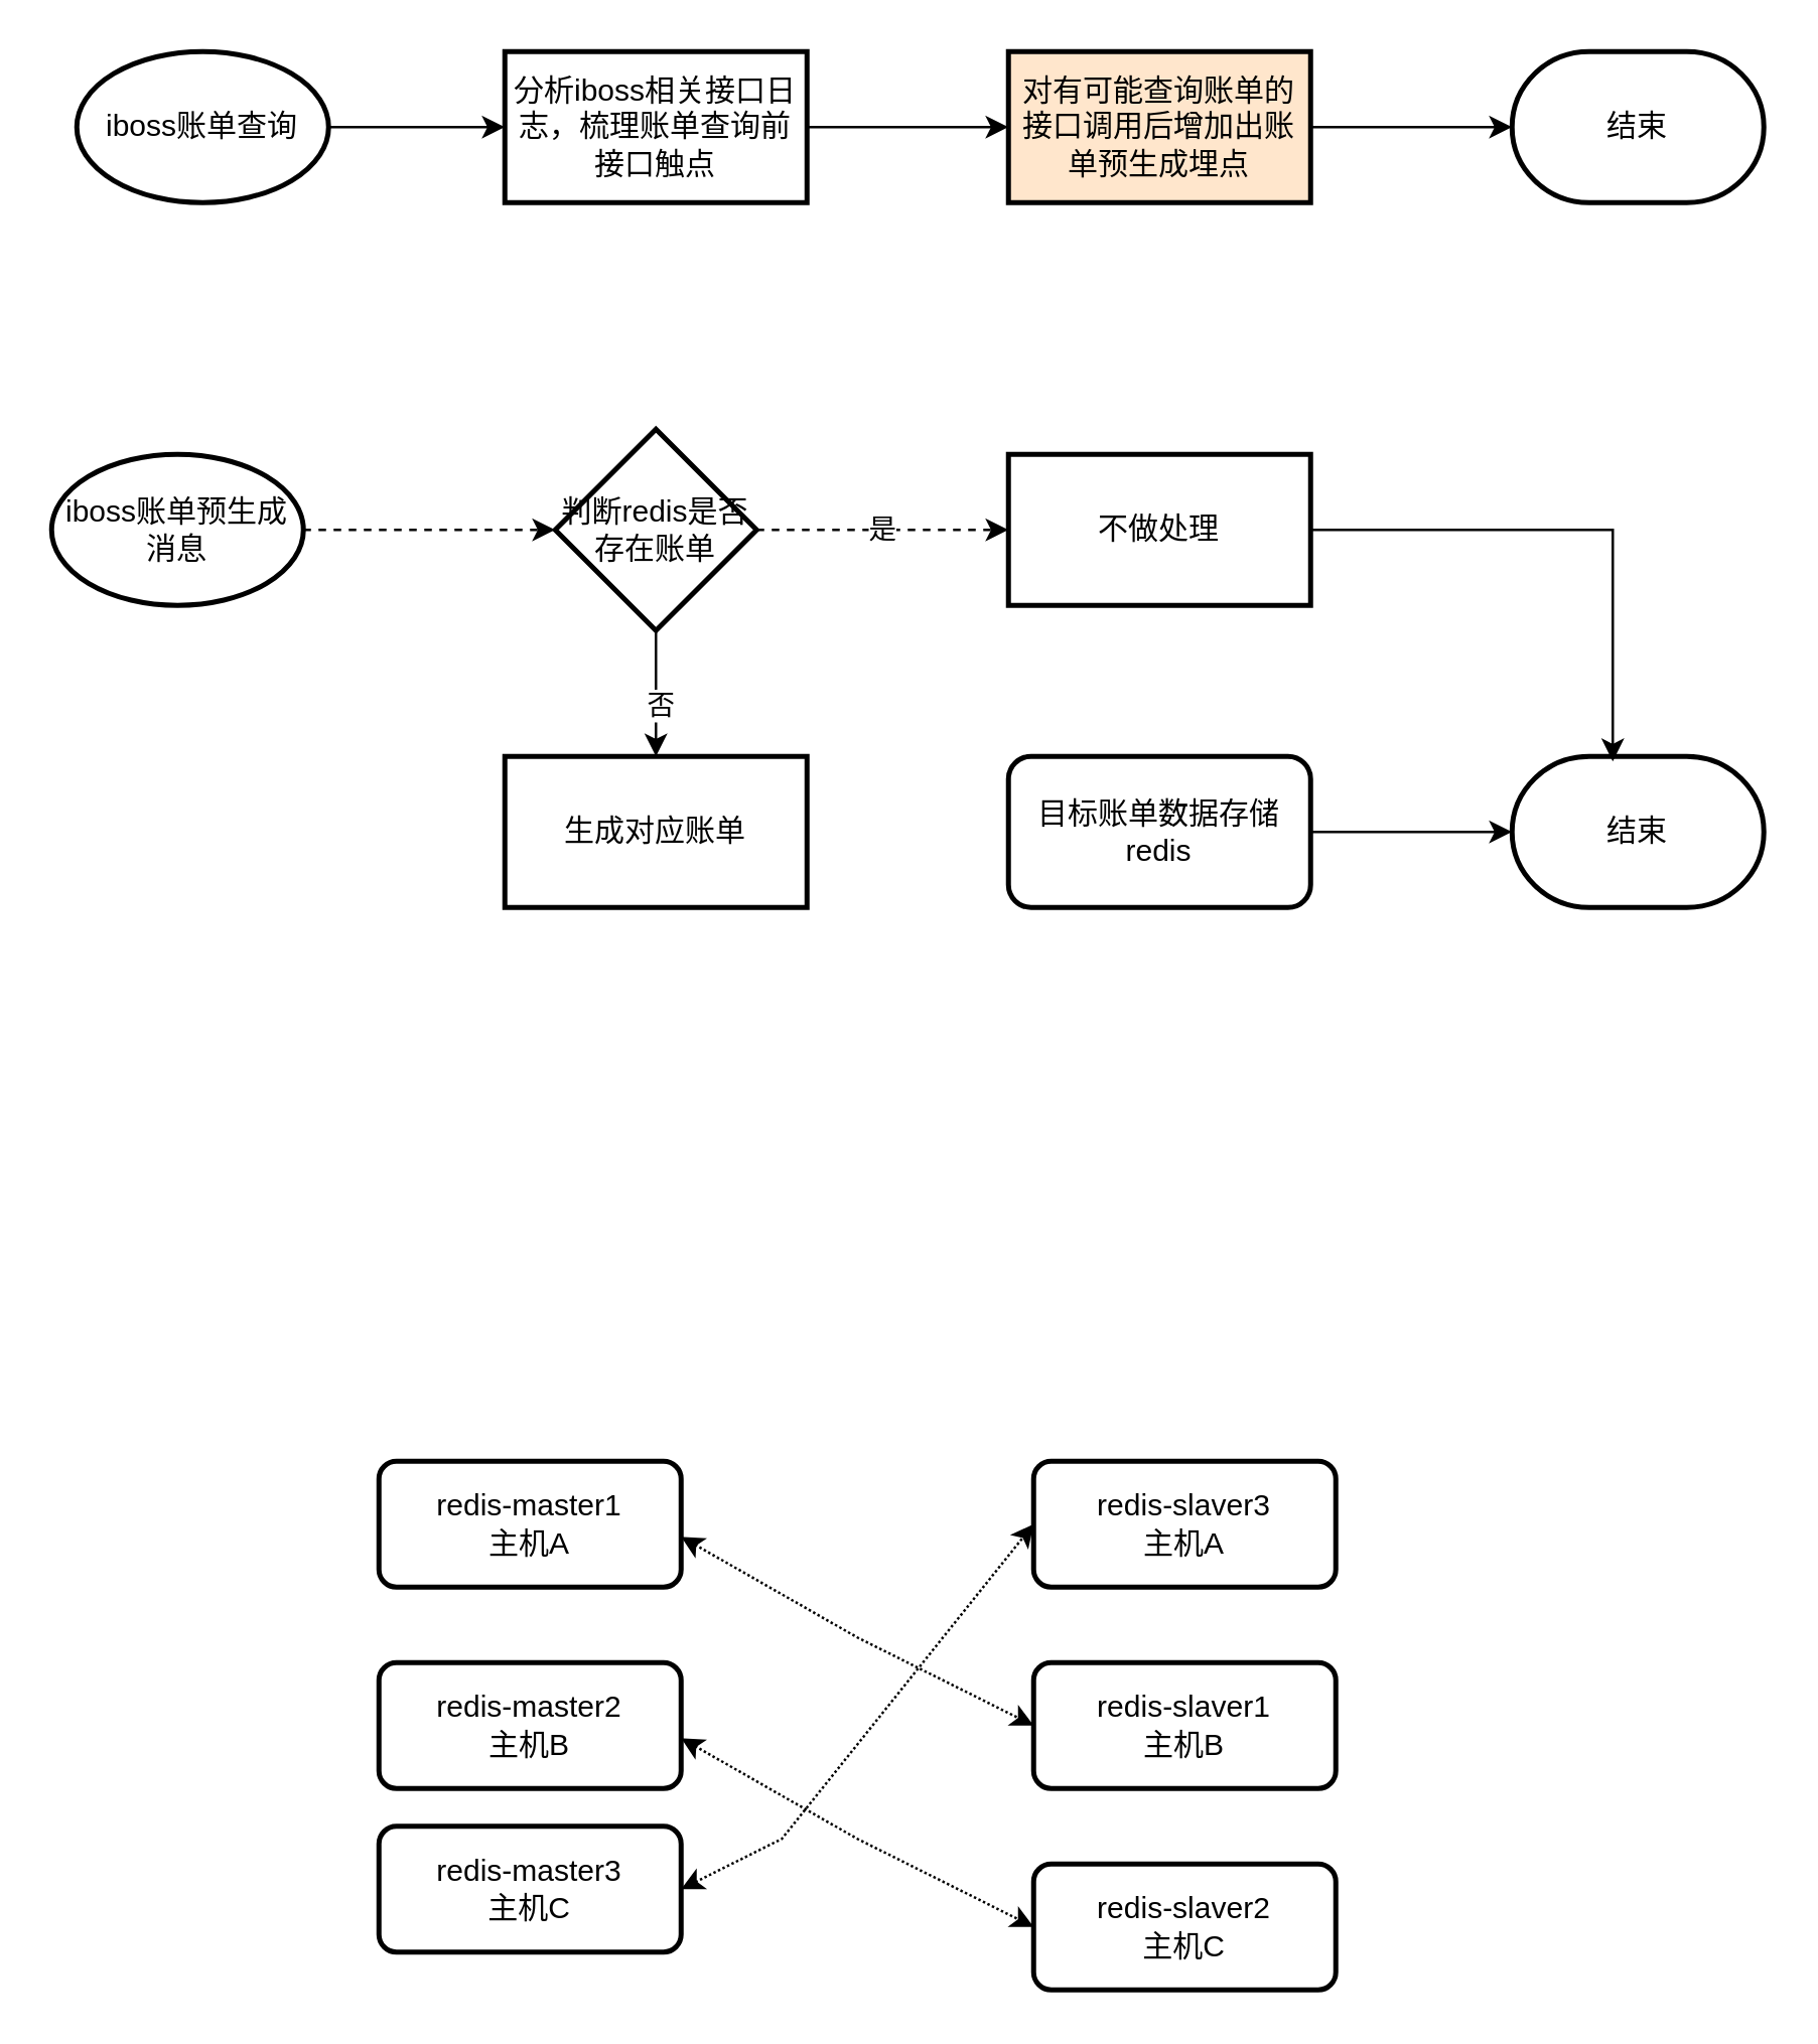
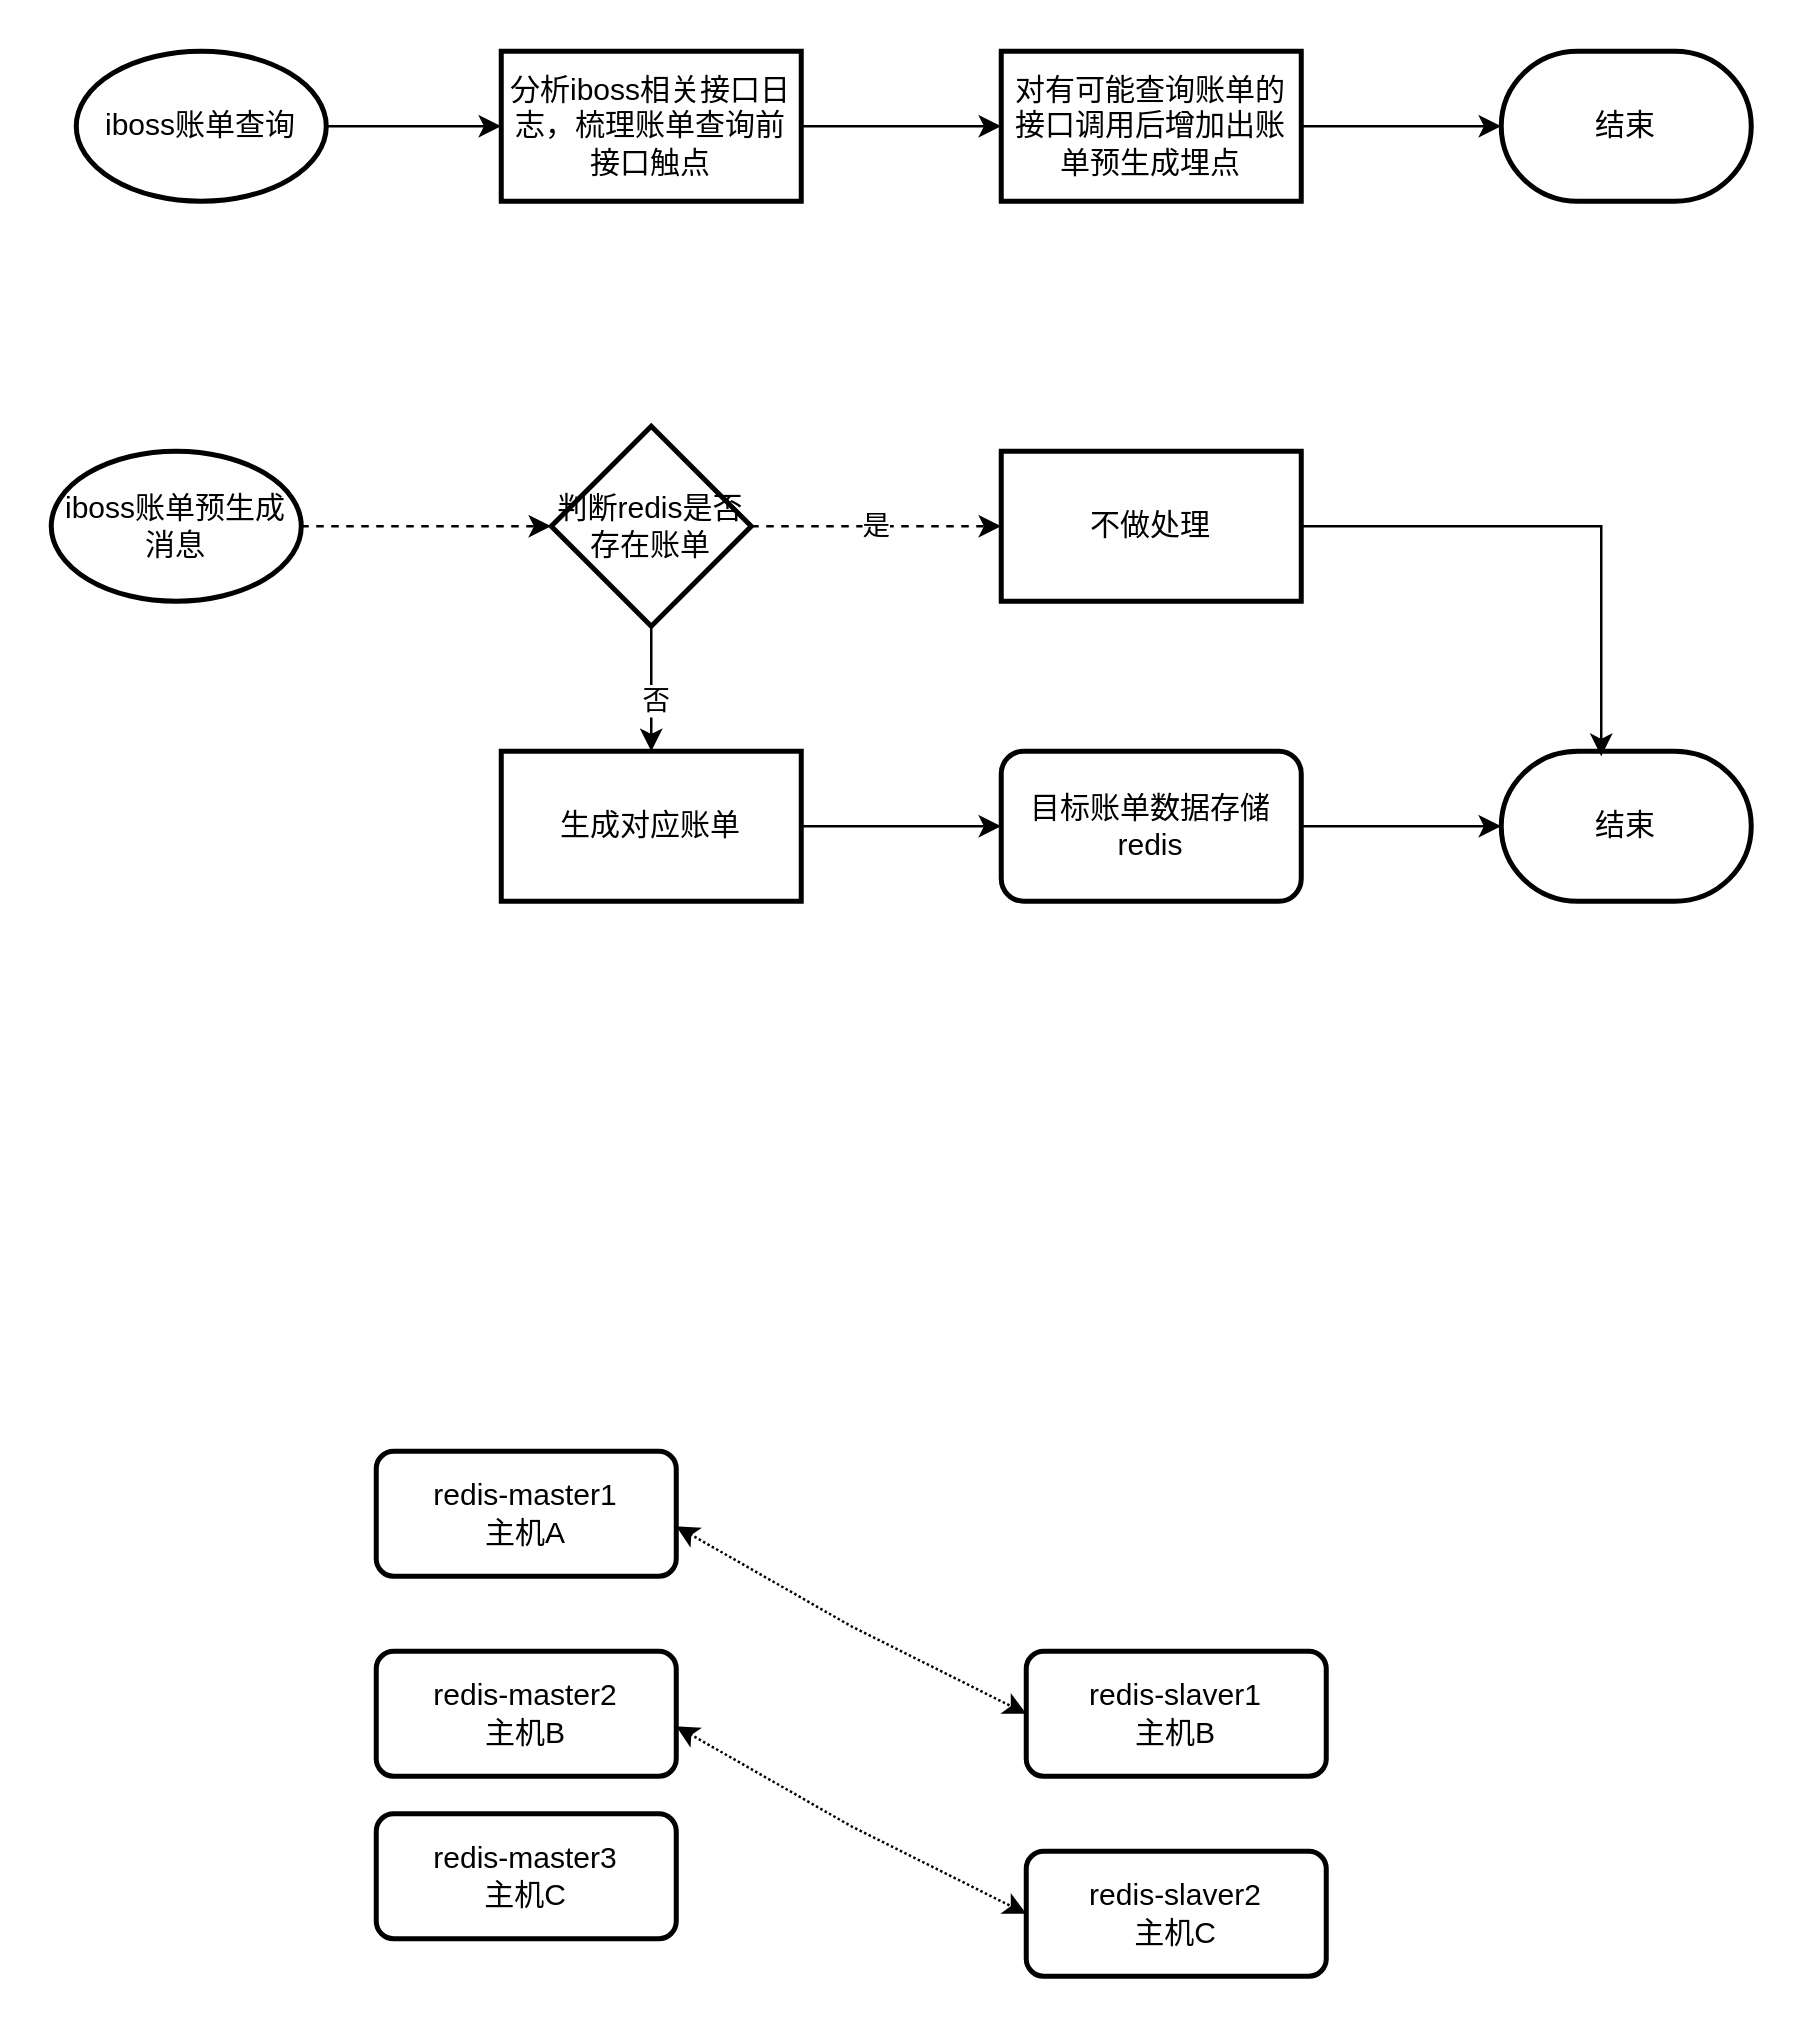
  <mxCell id="0" />
  <mxCell id="1" parent="0" />
  <mxCell id="2" value="" style="edgeStyle=orthogonalEdgeStyle;rounded=0;orthogonalLoop=1;jettySize=auto;html=1;" edge="1" parent="1" source="3" target="5"><mxGeometry relative="1" as="geometry" /></mxCell>
  <mxCell id="3" value="iboss账单查询" style="strokeWidth=2;html=1;shape=mxgraph.flowchart.start_1;whiteSpace=wrap;" vertex="1" parent="1"><mxGeometry x="30" y="20" width="100" height="60" as="geometry" /></mxCell>
  <mxCell id="4" value="" style="edgeStyle=orthogonalEdgeStyle;rounded=0;orthogonalLoop=1;jettySize=auto;html=1;" edge="1" parent="1" source="5" target="7"><mxGeometry relative="1" as="geometry" /></mxCell>
  <mxCell id="5" value="分析iboss相关接口日志，梳理账单查询前接口触点" style="whiteSpace=wrap;html=1;strokeWidth=2;" vertex="1" parent="1"><mxGeometry x="200" y="20" width="120" height="60" as="geometry" /></mxCell>
  <mxCell id="6" value="" style="edgeStyle=orthogonalEdgeStyle;rounded=0;orthogonalLoop=1;jettySize=auto;html=1;" edge="1" parent="1" source="7" target="8"><mxGeometry relative="1" as="geometry" /></mxCell>
- <mxCell id="7" value="对有可能查询账单的接口调用后增加出账单预生成埋点" style="whiteSpace=wrap;html=1;strokeWidth=2;fillColor=#ffe6cc;" vertex="1" parent="1"><mxGeometry x="400" y="20" width="120" height="60" as="geometry" /></mxCell>
+ <mxCell id="7" value="对有可能查询账单的接口调用后增加出账单预生成埋点" style="whiteSpace=wrap;html=1;strokeWidth=2;" vertex="1" parent="1"><mxGeometry x="400" y="20" width="120" height="60" as="geometry" /></mxCell>
  <mxCell id="8" value="结束" style="strokeWidth=2;html=1;shape=mxgraph.flowchart.terminator;whiteSpace=wrap;" vertex="1" parent="1"><mxGeometry x="600" y="20" width="100" height="60" as="geometry" /></mxCell>
  <mxCell id="9" value="" style="edgeStyle=orthogonalEdgeStyle;rounded=0;orthogonalLoop=1;jettySize=auto;html=1;dashed=1;" edge="1" parent="1" source="10" target="14"><mxGeometry relative="1" as="geometry" /></mxCell>
  <mxCell id="10" value="iboss账单预生成消息" style="strokeWidth=2;html=1;shape=mxgraph.flowchart.start_1;whiteSpace=wrap;" vertex="1" parent="1"><mxGeometry x="20" y="180" width="100" height="60" as="geometry" /></mxCell>
  <mxCell id="11" value="是" style="edgeStyle=orthogonalEdgeStyle;rounded=0;orthogonalLoop=1;jettySize=auto;html=1;dashed=1;" edge="1" parent="1" source="14" target="15"><mxGeometry relative="1" as="geometry"><Array as="points"><mxPoint x="310" y="210" /><mxPoint x="310" y="210" /></Array></mxGeometry></mxCell>
  <mxCell id="12" value="" style="edgeStyle=orthogonalEdgeStyle;rounded=0;orthogonalLoop=1;jettySize=auto;html=1;" edge="1" parent="1" source="14" target="17"><mxGeometry relative="1" as="geometry" /></mxCell>
  <mxCell id="13" value="否" style="edgeLabel;html=1;align=center;verticalAlign=middle;resizable=0;points=[];" vertex="1" connectable="0" parent="12"><mxGeometry x="0.156" y="1" relative="1" as="geometry"><mxPoint as="offset" /></mxGeometry></mxCell>
  <mxCell id="14" value="判断redis是否存在账单" style="rhombus;whiteSpace=wrap;html=1;strokeWidth=2;" vertex="1" parent="1"><mxGeometry x="220" y="170" width="80" height="80" as="geometry" /></mxCell>
  <mxCell id="15" value="不做处理" style="whiteSpace=wrap;html=1;strokeWidth=2;" vertex="1" parent="1"><mxGeometry x="400" y="180" width="120" height="60" as="geometry" /></mxCell>
+ <mxCell id="16" value="" style="edgeStyle=orthogonalEdgeStyle;rounded=0;orthogonalLoop=1;jettySize=auto;html=1;" edge="1" parent="1" source="17" target="18"><mxGeometry relative="1" as="geometry" /></mxCell>
  <mxCell id="17" value="生成对应账单" style="whiteSpace=wrap;html=1;strokeWidth=2;" vertex="1" parent="1"><mxGeometry x="200" y="300" width="120" height="60" as="geometry" /></mxCell>
  <mxCell id="18" value="目标账单数据存储redis" style="whiteSpace=wrap;html=1;strokeWidth=2;rounded=1;" vertex="1" parent="1"><mxGeometry x="400" y="300" width="120" height="60" as="geometry" /></mxCell>
  <mxCell id="19" value="结束" style="strokeWidth=2;html=1;shape=mxgraph.flowchart.terminator;whiteSpace=wrap;" vertex="1" parent="1"><mxGeometry x="600" y="300" width="100" height="60" as="geometry" /></mxCell>
  <mxCell id="20" style="edgeStyle=orthogonalEdgeStyle;rounded=0;orthogonalLoop=1;jettySize=auto;html=1;entryX=0;entryY=0.5;entryDx=0;entryDy=0;entryPerimeter=0;" edge="1" parent="1" source="18" target="19"><mxGeometry relative="1" as="geometry" /></mxCell>
  <mxCell id="21" style="edgeStyle=orthogonalEdgeStyle;rounded=0;orthogonalLoop=1;jettySize=auto;html=1;entryX=0.4;entryY=0.033;entryDx=0;entryDy=0;entryPerimeter=0;" edge="1" parent="1" source="15" target="19"><mxGeometry relative="1" as="geometry" /></mxCell>
  <mxCell id="22" value="redis-master1&lt;br&gt;主机A" style="rounded=1;whiteSpace=wrap;html=1;absoluteArcSize=1;arcSize=14;strokeWidth=2;" vertex="1" parent="1"><mxGeometry x="150" y="580" width="120" height="50" as="geometry" /></mxCell>
  <mxCell id="23" value="redis-master2&lt;br&gt;主机B" style="rounded=1;whiteSpace=wrap;html=1;absoluteArcSize=1;arcSize=14;strokeWidth=2;" vertex="1" parent="1"><mxGeometry x="150" y="660" width="120" height="50" as="geometry" /></mxCell>
  <mxCell id="24" value="redis-master3&lt;br&gt;主机C" style="rounded=1;whiteSpace=wrap;html=1;absoluteArcSize=1;arcSize=14;strokeWidth=2;" vertex="1" parent="1"><mxGeometry x="150" y="725" width="120" height="50" as="geometry" /></mxCell>
  <mxCell id="25" value="redis-slaver1&lt;br&gt;主机B" style="rounded=1;whiteSpace=wrap;html=1;absoluteArcSize=1;arcSize=14;strokeWidth=2;" vertex="1" parent="1"><mxGeometry x="410" y="660" width="120" height="50" as="geometry" /></mxCell>
  <mxCell id="26" value="redis-slaver2&lt;br&gt;主机C" style="rounded=1;whiteSpace=wrap;html=1;absoluteArcSize=1;arcSize=14;strokeWidth=2;" vertex="1" parent="1"><mxGeometry x="410" y="740" width="120" height="50" as="geometry" /></mxCell>
- <mxCell id="27" value="redis-slaver3&lt;br&gt;主机A" style="rounded=1;whiteSpace=wrap;html=1;absoluteArcSize=1;arcSize=14;strokeWidth=2;" vertex="1" parent="1"><mxGeometry x="410" y="580" width="120" height="50" as="geometry" /></mxCell>
  <mxCell id="28" value="" style="endArrow=classic;startArrow=classic;html=1;rounded=0;entryX=0;entryY=0.5;entryDx=0;entryDy=0;dashed=1;dashPattern=1 1;" edge="1" parent="1" target="25"><mxGeometry width="50" height="50" relative="1" as="geometry"><mxPoint x="270" y="610" as="sourcePoint" /><mxPoint x="320" y="560" as="targetPoint" /><Array as="points"><mxPoint x="340" y="650" /></Array></mxGeometry></mxCell>
  <mxCell id="29" value="" style="endArrow=classic;startArrow=classic;html=1;rounded=0;entryX=0;entryY=0.5;entryDx=0;entryDy=0;dashed=1;dashPattern=1 1;" edge="1" parent="1"><mxGeometry width="50" height="50" relative="1" as="geometry"><mxPoint x="270" y="690" as="sourcePoint" /><mxPoint x="410" y="765" as="targetPoint" /><Array as="points"><mxPoint x="340" y="730" /></Array></mxGeometry></mxCell>
- <mxCell id="30" value="" style="endArrow=classic;startArrow=classic;html=1;rounded=0;entryX=0;entryY=0.5;entryDx=0;entryDy=0;dashed=1;dashPattern=1 1;exitX=1;exitY=0.5;exitDx=0;exitDy=0;" edge="1" parent="1" source="24" target="27"><mxGeometry width="50" height="50" relative="1" as="geometry"><mxPoint x="270" y="770" as="sourcePoint" /><mxPoint x="410" y="845" as="targetPoint" /><Array as="points"><mxPoint x="310" y="730" /></Array></mxGeometry></mxCell>
